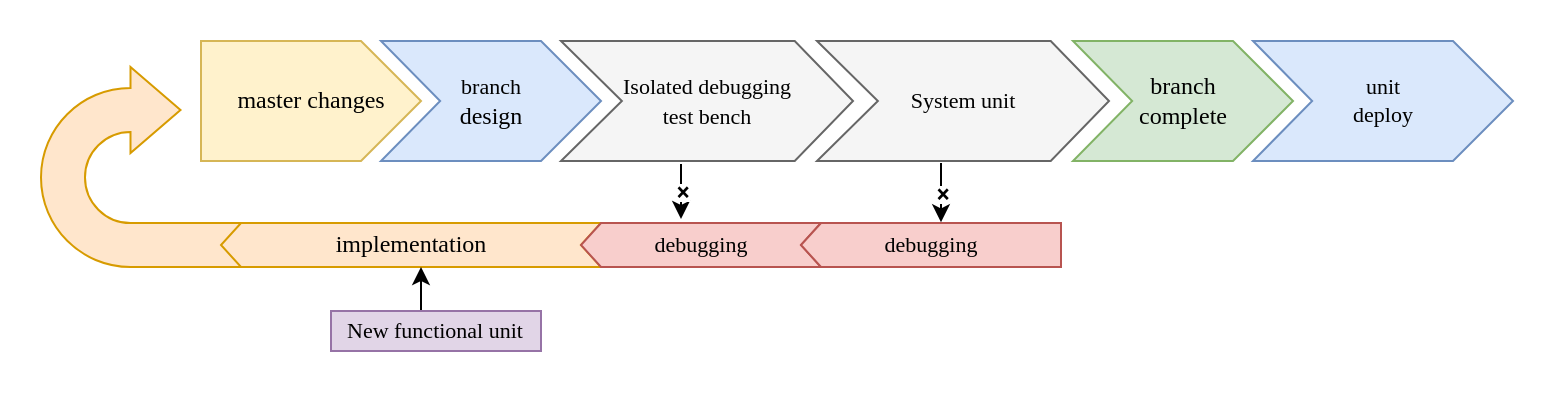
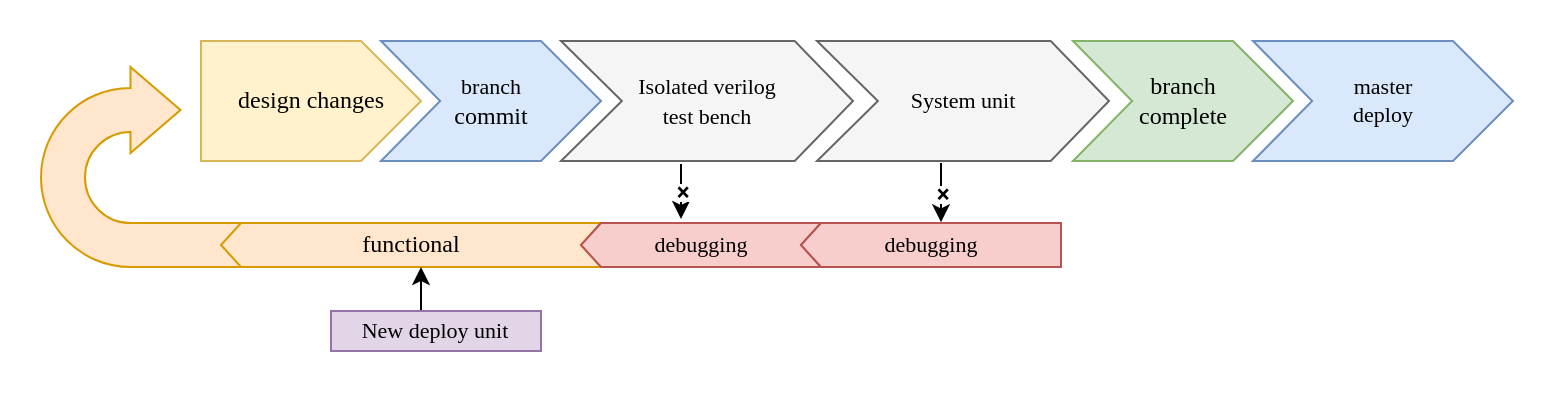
  <mxCell id="0" />
  <mxCell id="1" parent="0" />
  <mxCell id="2" value="" style="html=1;shadow=0;dashed=0;align=center;verticalAlign=middle;shape=mxgraph.arrows2.uTurnArrow;dy=11;arrowHead=43;dx2=25;fillColor=#ffe6cc;strokeColor=#d79b00;fontFamily=Avenir;fontSource=https%3A%2F%2Ffonts.googleapis.com%2Fcss%3Ffamily%3DAvenir;" vertex="1" parent="1"><mxGeometry x="20" y="33" width="100" height="100" as="geometry" /></mxCell>
- <mxCell id="3" value="&lt;span style=&quot;font-size: 11px&quot;&gt;branch&lt;br&gt;&lt;/span&gt;design" style="html=1;shadow=0;dashed=0;align=center;verticalAlign=middle;shape=mxgraph.arrows2.arrow;dy=0;dx=30;notch=29.57;fillColor=#dae8fc;strokeColor=#6c8ebf;fontSize=12;fontFamily=Avenir;fontSource=https%3A%2F%2Ffonts.googleapis.com%2Fcss%3Ffamily%3DAvenir;" vertex="1" parent="1"><mxGeometry x="190" y="20" width="110" height="60" as="geometry" /></mxCell>
- <mxCell id="4" value="master changes" style="html=1;shadow=0;dashed=0;align=center;verticalAlign=middle;shape=mxgraph.arrows2.arrow;dy=0;dx=30;notch=0;fillColor=#fff2cc;strokeColor=#d6b656;fontFamily=Avenir;fontSource=https%3A%2F%2Ffonts.googleapis.com%2Fcss%3Ffamily%3DAvenir;" vertex="1" parent="1"><mxGeometry x="100" y="20" width="110" height="60" as="geometry" /></mxCell>
+ <mxCell id="3" value="&lt;span style=&quot;font-size: 11px&quot;&gt;branch&lt;br&gt;&lt;/span&gt;commit" style="html=1;shadow=0;dashed=0;align=center;verticalAlign=middle;shape=mxgraph.arrows2.arrow;dy=0;dx=30;notch=29.57;fillColor=#dae8fc;strokeColor=#6c8ebf;fontSize=12;fontFamily=Avenir;fontSource=https%3A%2F%2Ffonts.googleapis.com%2Fcss%3Ffamily%3DAvenir;" vertex="1" parent="1"><mxGeometry x="190" y="20" width="110" height="60" as="geometry" /></mxCell>
+ <mxCell id="4" value="design changes" style="html=1;shadow=0;dashed=0;align=center;verticalAlign=middle;shape=mxgraph.arrows2.arrow;dy=0;dx=30;notch=0;fillColor=#fff2cc;strokeColor=#d6b656;fontFamily=Avenir;fontSource=https%3A%2F%2Ffonts.googleapis.com%2Fcss%3Ffamily%3DAvenir;" vertex="1" parent="1"><mxGeometry x="100" y="20" width="110" height="60" as="geometry" /></mxCell>
  <mxCell id="5" value="branch&lt;br&gt;complete" style="html=1;shadow=0;dashed=0;align=center;verticalAlign=middle;shape=mxgraph.arrows2.arrow;dy=0;dx=30;notch=29.57;fillColor=#d5e8d4;strokeColor=#82b366;fontFamily=Avenir;fontSource=https%3A%2F%2Ffonts.googleapis.com%2Fcss%3Ffamily%3DAvenir;" vertex="1" parent="1"><mxGeometry x="536" y="20" width="110" height="60" as="geometry" /></mxCell>
- <mxCell id="6" value="implementation" style="html=1;shadow=0;dashed=0;align=center;verticalAlign=middle;shape=mxgraph.arrows2.arrow;dy=0;dx=10;notch=10;flipH=1;fillColor=#ffe6cc;strokeColor=#d79b00;fontFamily=Avenir;fontSource=https%3A%2F%2Ffonts.googleapis.com%2Fcss%3Ffamily%3DAvenir;" vertex="1" parent="1"><mxGeometry x="110" y="111" width="190" height="22" as="geometry" /></mxCell>
+ <mxCell id="6" value="functional" style="html=1;shadow=0;dashed=0;align=center;verticalAlign=middle;shape=mxgraph.arrows2.arrow;dy=0;dx=10;notch=10;flipH=1;fillColor=#ffe6cc;strokeColor=#d79b00;fontFamily=Avenir;fontSource=https%3A%2F%2Ffonts.googleapis.com%2Fcss%3Ffamily%3DAvenir;" vertex="1" parent="1"><mxGeometry x="110" y="111" width="190" height="22" as="geometry" /></mxCell>
  <mxCell id="7" value="&lt;font style=&quot;font-size: 11px;&quot;&gt;debugging&lt;/font&gt;" style="html=1;shadow=0;dashed=0;align=center;verticalAlign=middle;shape=mxgraph.arrows2.arrow;dy=0;dx=10;notch=10;flipH=1;horizontal=1;fontSize=11;fillColor=#f8cecc;strokeColor=#b85450;fontFamily=Avenir;fontSource=https%3A%2F%2Ffonts.googleapis.com%2Fcss%3Ffamily%3DAvenir;" vertex="1" parent="1"><mxGeometry x="290" y="111" width="120" height="22" as="geometry" /></mxCell>
  <mxCell id="8" value="&lt;span style=&quot;font-size: 11px;&quot;&gt;debugging&lt;/span&gt;" style="html=1;shadow=0;dashed=0;align=center;verticalAlign=middle;shape=mxgraph.arrows2.arrow;dy=0;dx=10;notch=0;flipH=1;horizontal=1;fontSize=11;fillColor=#f8cecc;strokeColor=#b85450;fontFamily=Avenir;fontSource=https%3A%2F%2Ffonts.googleapis.com%2Fcss%3Ffamily%3DAvenir;" vertex="1" parent="1"><mxGeometry x="400" y="111" width="130" height="22" as="geometry" /></mxCell>
  <mxCell id="9" value="" style="endArrow=classic;html=1;fontSize=11;exitX=0;exitY=0;exitDx=40;exitDy=60;exitPerimeter=0;fontFamily=Avenir;fontSource=https%3A%2F%2Ffonts.googleapis.com%2Fcss%3Ffamily%3DAvenir;" edge="1" parent="1"><mxGeometry relative="1" as="geometry"><mxPoint x="340" y="81.5" as="sourcePoint" /><mxPoint x="340" y="109" as="targetPoint" /></mxGeometry></mxCell>
  <mxCell id="10" value="❌" style="edgeLabel;resizable=0;html=1;align=center;verticalAlign=middle;fontSize=8;fontFamily=Avenir;fontSource=https%3A%2F%2Ffonts.googleapis.com%2Fcss%3Ffamily%3DAvenir;" connectable="0" vertex="1" parent="9"><mxGeometry relative="1" as="geometry" /></mxCell>
  <mxCell id="11" value="" style="endArrow=classic;html=1;fontSize=11;exitX=0;exitY=0;exitDx=40;exitDy=60;exitPerimeter=0;entryX=0.625;entryY=-0.061;entryDx=0;entryDy=0;entryPerimeter=0;fontFamily=Avenir;fontSource=https%3A%2F%2Ffonts.googleapis.com%2Fcss%3Ffamily%3DAvenir;" edge="1" parent="1"><mxGeometry relative="1" as="geometry"><mxPoint x="470" y="81" as="sourcePoint" /><mxPoint x="470" y="110.658" as="targetPoint" /></mxGeometry></mxCell>
  <mxCell id="12" value="❌" style="edgeLabel;resizable=0;html=1;align=center;verticalAlign=middle;fontSize=8;fontFamily=Avenir;fontSource=https%3A%2F%2Ffonts.googleapis.com%2Fcss%3Ffamily%3DAvenir;" connectable="0" vertex="1" parent="11"><mxGeometry relative="1" as="geometry" /></mxCell>
- <mxCell id="13" value="unit&lt;br&gt;deploy" style="html=1;shadow=0;dashed=0;align=center;verticalAlign=middle;shape=mxgraph.arrows2.arrow;dy=0;dx=30;notch=29.57;fillColor=#dae8fc;strokeColor=#6c8ebf;fontSize=11;fontFamily=Avenir;fontSource=https%3A%2F%2Ffonts.googleapis.com%2Fcss%3Ffamily%3DAvenir;" vertex="1" parent="1"><mxGeometry x="626" y="20" width="130" height="60" as="geometry" /></mxCell>
+ <mxCell id="13" value="master&lt;br&gt;deploy" style="html=1;shadow=0;dashed=0;align=center;verticalAlign=middle;shape=mxgraph.arrows2.arrow;dy=0;dx=30;notch=29.57;fillColor=#dae8fc;strokeColor=#6c8ebf;fontSize=11;fontFamily=Avenir;fontSource=https%3A%2F%2Ffonts.googleapis.com%2Fcss%3Ffamily%3DAvenir;" vertex="1" parent="1"><mxGeometry x="626" y="20" width="130" height="60" as="geometry" /></mxCell>
  <mxCell id="14" style="edgeStyle=orthogonalEdgeStyle;rounded=0;orthogonalLoop=1;jettySize=auto;html=1;entryX=0;entryY=0;entryDx=90;entryDy=22;entryPerimeter=0;fontSize=11;fontFamily=Avenir;fontSource=https%3A%2F%2Ffonts.googleapis.com%2Fcss%3Ffamily%3DAvenir;" edge="1" parent="1" target="6"><mxGeometry relative="1" as="geometry"><mxPoint x="210" y="155" as="sourcePoint" /></mxGeometry></mxCell>
- <mxCell id="15" value="New functional unit" style="text;html=1;strokeColor=#9673a6;fillColor=#e1d5e7;align=center;verticalAlign=middle;whiteSpace=wrap;rounded=0;fontSize=11;fontFamily=Avenir;fontSource=https%3A%2F%2Ffonts.googleapis.com%2Fcss%3Ffamily%3DAvenir;" vertex="1" parent="1"><mxGeometry x="165" y="155" width="105" height="20" as="geometry" /></mxCell>
+ <mxCell id="15" value="New deploy unit" style="text;html=1;strokeColor=#9673a6;fillColor=#e1d5e7;align=center;verticalAlign=middle;whiteSpace=wrap;rounded=0;fontSize=11;fontFamily=Avenir;fontSource=https%3A%2F%2Ffonts.googleapis.com%2Fcss%3Ffamily%3DAvenir;" vertex="1" parent="1"><mxGeometry x="165" y="155" width="105" height="20" as="geometry" /></mxCell>
  <mxCell id="16" value="&lt;span style=&quot;color: rgb(0 , 0 , 0) ; font-size: 11px&quot;&gt;System unit&lt;/span&gt;" style="html=1;shadow=0;dashed=0;align=center;verticalAlign=middle;shape=mxgraph.arrows2.arrow;dy=0;dx=29.14;notch=30.43;horizontal=1;fillColor=#f5f5f5;strokeColor=#666666;fontColor=#333333;strokeWidth=1;fontFamily=Avenir;fontSource=https%3A%2F%2Ffonts.googleapis.com%2Fcss%3Ffamily%3DAvenir;" vertex="1" parent="1"><mxGeometry x="408" y="20" width="146" height="60" as="geometry" /></mxCell>
- <mxCell id="17" value="&lt;span style=&quot;color: rgb(0 , 0 , 0) ; font-size: 11px&quot;&gt;Isolated debugging &lt;br&gt;test bench&lt;/span&gt;" style="html=1;shadow=0;dashed=0;align=center;verticalAlign=middle;shape=mxgraph.arrows2.arrow;dy=0;dx=29.14;notch=30.43;horizontal=1;strokeColor=#666666;strokeWidth=1;fillColor=#f5f5f5;fontColor=#333333;fontFamily=Avenir;fontSource=https%3A%2F%2Ffonts.googleapis.com%2Fcss%3Ffamily%3DAvenir;" vertex="1" parent="1"><mxGeometry x="280" y="20" width="146" height="60" as="geometry" /></mxCell>
+ <mxCell id="17" value="&lt;span style=&quot;color: rgb(0 , 0 , 0) ; font-size: 11px&quot;&gt;Isolated verilog &lt;br&gt;test bench&lt;/span&gt;" style="html=1;shadow=0;dashed=0;align=center;verticalAlign=middle;shape=mxgraph.arrows2.arrow;dy=0;dx=29.14;notch=30.43;horizontal=1;strokeColor=#666666;strokeWidth=1;fillColor=#f5f5f5;fontColor=#333333;fontFamily=Avenir;fontSource=https%3A%2F%2Ffonts.googleapis.com%2Fcss%3Ffamily%3DAvenir;" vertex="1" parent="1"><mxGeometry x="280" y="20" width="146" height="60" as="geometry" /></mxCell>
